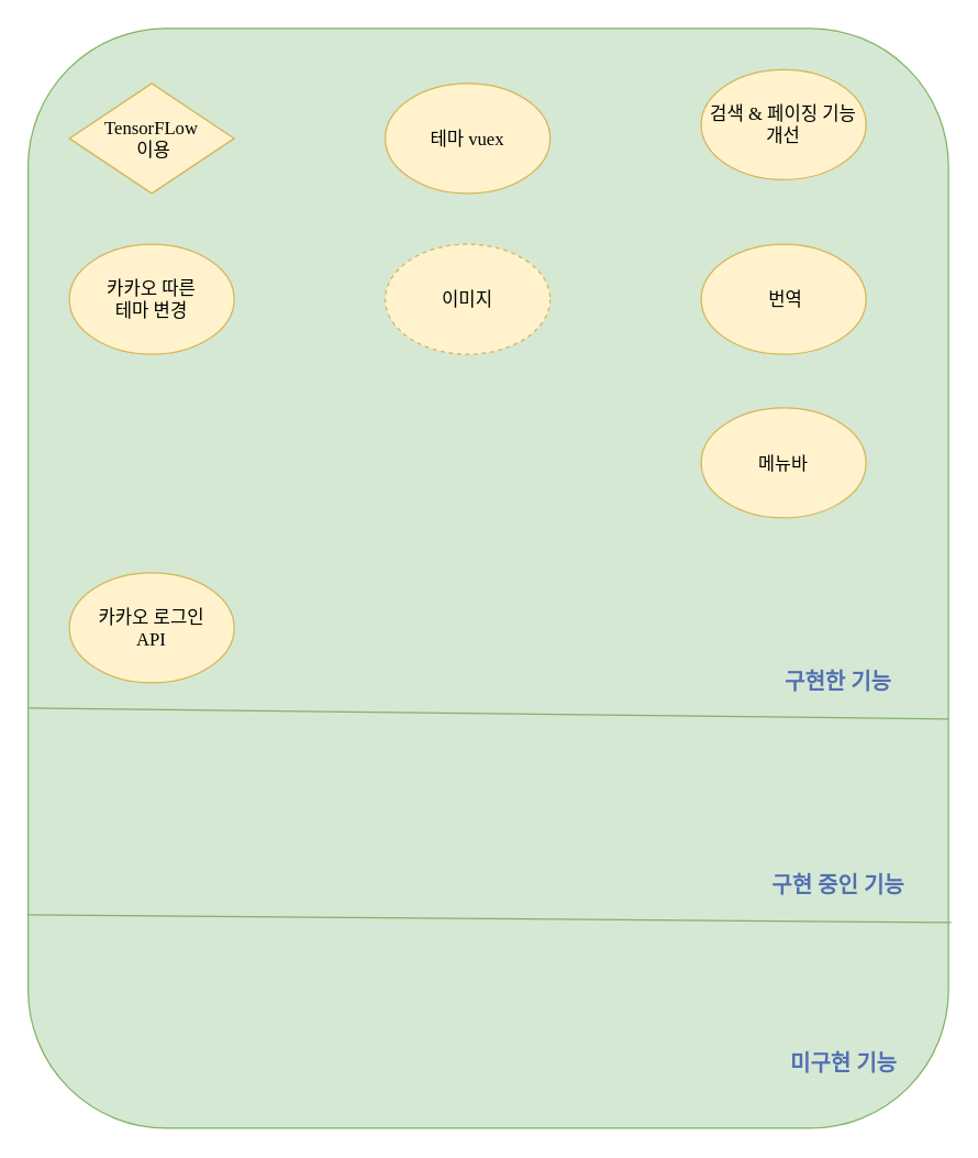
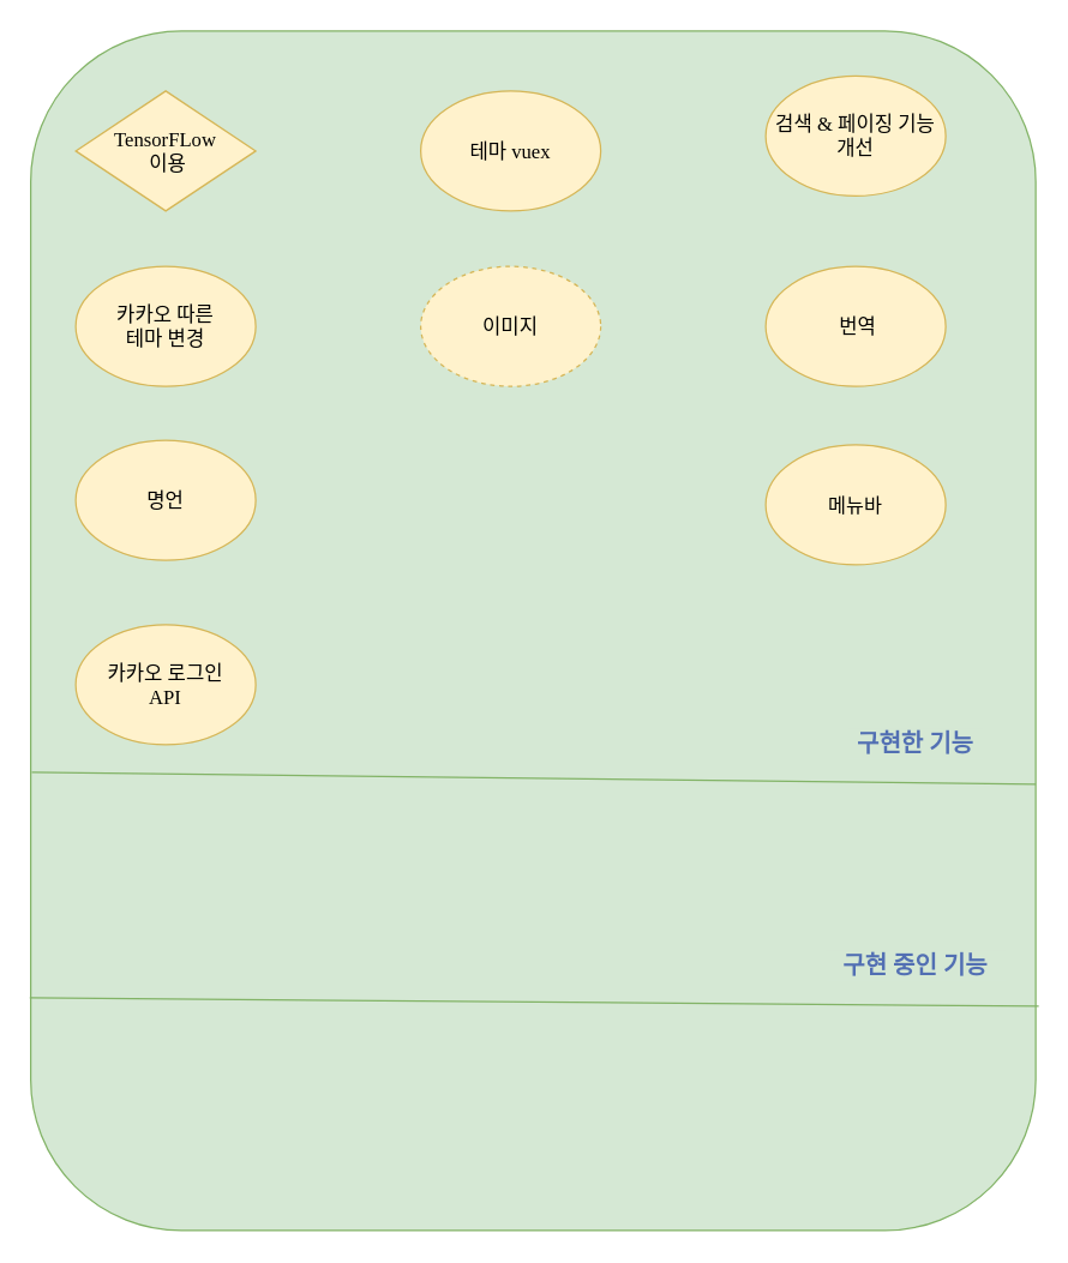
  <mxCell id="0" />
  <mxCell id="1" parent="0" />
  <mxCell id="2" value="" style="rounded=1;whiteSpace=wrap;html=1;fillColor=#d5e8d4;strokeColor=#82b366;fontFamily=D2Coding Ligature;" parent="1" vertex="1"><mxGeometry x="20" y="20" width="670" height="800" as="geometry" /></mxCell>
  <mxCell id="3" value="" style="endArrow=none;html=1;exitX=0.001;exitY=0.618;exitDx=0;exitDy=0;exitPerimeter=0;fillColor=#d5e8d4;strokeColor=#82b366;entryX=1;entryY=0.628;entryDx=0;entryDy=0;entryPerimeter=0;fontFamily=D2Coding Ligature;" parent="1" source="2" target="2" edge="1"><mxGeometry width="50" height="50" relative="1" as="geometry"><mxPoint x="340" y="450" as="sourcePoint" /><mxPoint x="690" y="268" as="targetPoint" /></mxGeometry></mxCell>
  <mxCell id="4" value="" style="endArrow=none;html=1;entryX=1.003;entryY=0.813;entryDx=0;entryDy=0;entryPerimeter=0;fillColor=#d5e8d4;strokeColor=#82b366;fontFamily=D2Coding Ligature;exitX=-0.001;exitY=0.806;exitDx=0;exitDy=0;exitPerimeter=0;" parent="1" edge="1" target="2" source="2"><mxGeometry width="50" height="50" relative="1" as="geometry"><mxPoint x="20" y="530.4" as="sourcePoint" /><mxPoint x="690" y="530" as="targetPoint" /></mxGeometry></mxCell>
  <mxCell id="5" value="&lt;div&gt;&lt;/div&gt;&lt;span lang=&quot;EN-US&quot; style=&quot;font-size: 10.0pt ; line-height: 107% ; font-family: &amp;#34;맑은 고딕&amp;#34;&quot;&gt;TensorFLow&lt;br&gt;&amp;nbsp;&lt;/span&gt;&lt;span style=&quot;font-size: 10.0pt ; line-height: 107% ; font-family: &amp;#34;맑은 고딕&amp;#34;&quot;&gt;이용&lt;/span&gt;" style="rhombus;whiteSpace=wrap;html=1;fontSize=13;fillColor=#fff2cc;strokeColor=#d6b656;fontFamily=D2Coding Ligature;" parent="1" vertex="1"><mxGeometry x="50" y="60" width="120" height="80" as="geometry" /></mxCell>
  <mxCell id="6" value="&lt;span style=&quot;font-size: 10.0pt ; line-height: 107% ; font-family: &amp;#34;맑은 고딕&amp;#34;&quot;&gt;검색 &lt;span lang=&quot;EN-US&quot;&gt;&amp;amp; &lt;/span&gt;페이징 기능 개선&lt;/span&gt;" style="ellipse;whiteSpace=wrap;html=1;fontSize=13;fillColor=#fff2cc;strokeColor=#d6b656;fontFamily=D2Coding Ligature;" parent="1" vertex="1"><mxGeometry x="510" y="50" width="120" height="80" as="geometry" /></mxCell>
  <mxCell id="7" value="&lt;span style=&quot;font-size: 10.0pt ; line-height: 107% ; font-family: &amp;#34;맑은 고딕&amp;#34;&quot;&gt;테마 &lt;span lang=&quot;EN-US&quot;&gt;vuex&lt;/span&gt;&lt;/span&gt;" style="ellipse;whiteSpace=wrap;html=1;fontSize=13;fillColor=#fff2cc;strokeColor=#d6b656;fontFamily=D2Coding Ligature;" parent="1" vertex="1"><mxGeometry x="280" y="60" width="120" height="80" as="geometry" /></mxCell>
  <mxCell id="8" value="&lt;span style=&quot;font-size: 10.0pt ; line-height: 107% ; font-family: &amp;#34;맑은 고딕&amp;#34;&quot;&gt;&amp;nbsp;번역&lt;/span&gt;" style="ellipse;whiteSpace=wrap;html=1;fontSize=13;fillColor=#fff2cc;strokeColor=#d6b656;fontFamily=D2Coding Ligature;" parent="1" vertex="1"><mxGeometry x="510" y="177" width="120" height="80" as="geometry" /></mxCell>
+ <mxCell id="9" value="&lt;span style=&quot;font-size: 10.0pt ; line-height: 107% ; font-family: &amp;#34;맑은 고딕&amp;#34;&quot;&gt;명언&lt;/span&gt;" style="ellipse;whiteSpace=wrap;html=1;fontSize=13;fillColor=#fff2cc;strokeColor=#d6b656;fontFamily=D2Coding Ligature;" parent="1" vertex="1"><mxGeometry x="50" y="293" width="120" height="80" as="geometry" /></mxCell>
  <mxCell id="10" value="&lt;font face=&quot;맑은 고딕&quot;&gt;메뉴바&lt;/font&gt;" style="ellipse;whiteSpace=wrap;html=1;fontSize=13;fillColor=#fff2cc;strokeColor=#d6b656;fontFamily=D2Coding Ligature;" parent="1" vertex="1"><mxGeometry x="510" y="296" width="120" height="80" as="geometry" /></mxCell>
  <mxCell id="11" value="&lt;span style=&quot;font-size: 10.0pt ; line-height: 107% ; font-family: &amp;#34;맑은 고딕&amp;#34;&quot;&gt;이미지&lt;/span&gt;" style="ellipse;whiteSpace=wrap;html=1;fontSize=13;fillColor=#fff2cc;strokeColor=#d6b656;fontFamily=D2Coding Ligature;dashed=1;" parent="1" vertex="1"><mxGeometry x="280" y="177" width="120" height="80" as="geometry" /></mxCell>
  <mxCell id="12" value="&lt;span style=&quot;font-size: 10.0pt ; line-height: 107% ; font-family: &amp;#34;맑은 고딕&amp;#34;&quot;&gt;카카오 따른&lt;br/&gt;테마 변경&lt;/span&gt;" style="ellipse;whiteSpace=wrap;html=1;fontSize=13;fillColor=#fff2cc;strokeColor=#d6b656;fontFamily=D2Coding Ligature;" parent="1" vertex="1"><mxGeometry x="50" y="177" width="120" height="80" as="geometry" /></mxCell>
  <mxCell id="13" value="&lt;font style=&quot;font-size: 16px&quot;&gt;구현한 기능&lt;/font&gt;" style="text;html=1;align=center;verticalAlign=middle;whiteSpace=wrap;rounded=0;fontSize=13;fontStyle=1;fontFamily=D2Coding Ligature;fillColor=#D5E8D4;fontColor=#526FB3;" parent="1" vertex="1"><mxGeometry x="565" y="485" width="90" height="20" as="geometry" /></mxCell>
  <mxCell id="14" value="&lt;font style=&quot;font-size: 16px&quot;&gt;구현 중인 기능&lt;/font&gt;" style="text;html=1;align=center;verticalAlign=middle;whiteSpace=wrap;rounded=0;fontSize=13;fontStyle=1;fontFamily=D2Coding Ligature;fillColor=#D5E8D4;fontColor=#526FB3;" parent="1" vertex="1"><mxGeometry x="550" y="633" width="120" height="20" as="geometry" /></mxCell>
- <mxCell id="15" value="&lt;font style=&quot;font-size: 16px&quot;&gt;미구현 기능&lt;/font&gt;" style="text;html=1;align=center;verticalAlign=middle;whiteSpace=wrap;rounded=0;fontSize=13;fontStyle=1;fontFamily=D2Coding Ligature;fillColor=#D5E8D4;fontColor=#526FB3;" parent="1" vertex="1"><mxGeometry x="569" y="763" width="90" height="20" as="geometry" /></mxCell>
  <mxCell id="16" value="&lt;span style=&quot;font-size: 10.0pt ; line-height: 107% ; font-family: &amp;#34;맑은 고딕&amp;#34;&quot;&gt;카카오 로그인&lt;br&gt;API&lt;br&gt;&lt;/span&gt;" style="ellipse;whiteSpace=wrap;html=1;fontSize=13;fillColor=#fff2cc;strokeColor=#d6b656;fontFamily=D2Coding Ligature;" vertex="1" parent="1"><mxGeometry x="50" y="416" width="120" height="80" as="geometry" /></mxCell>
